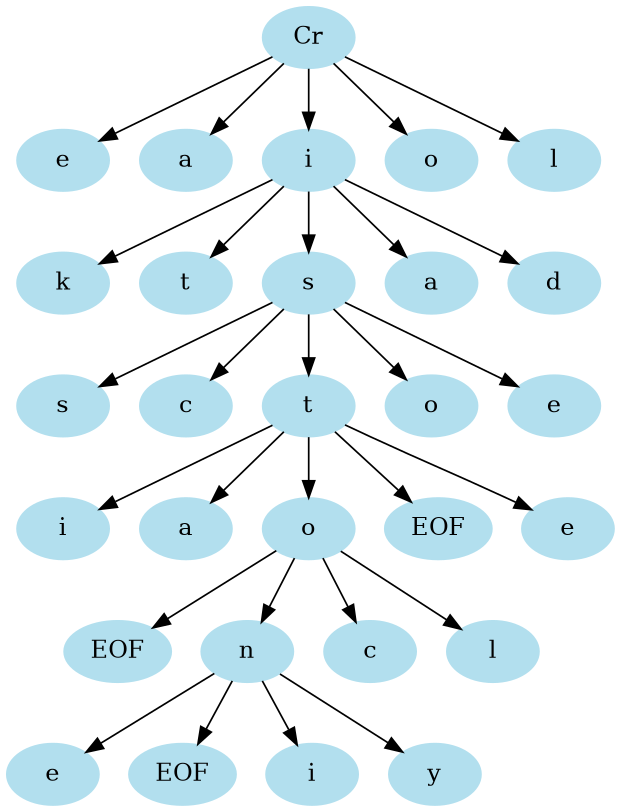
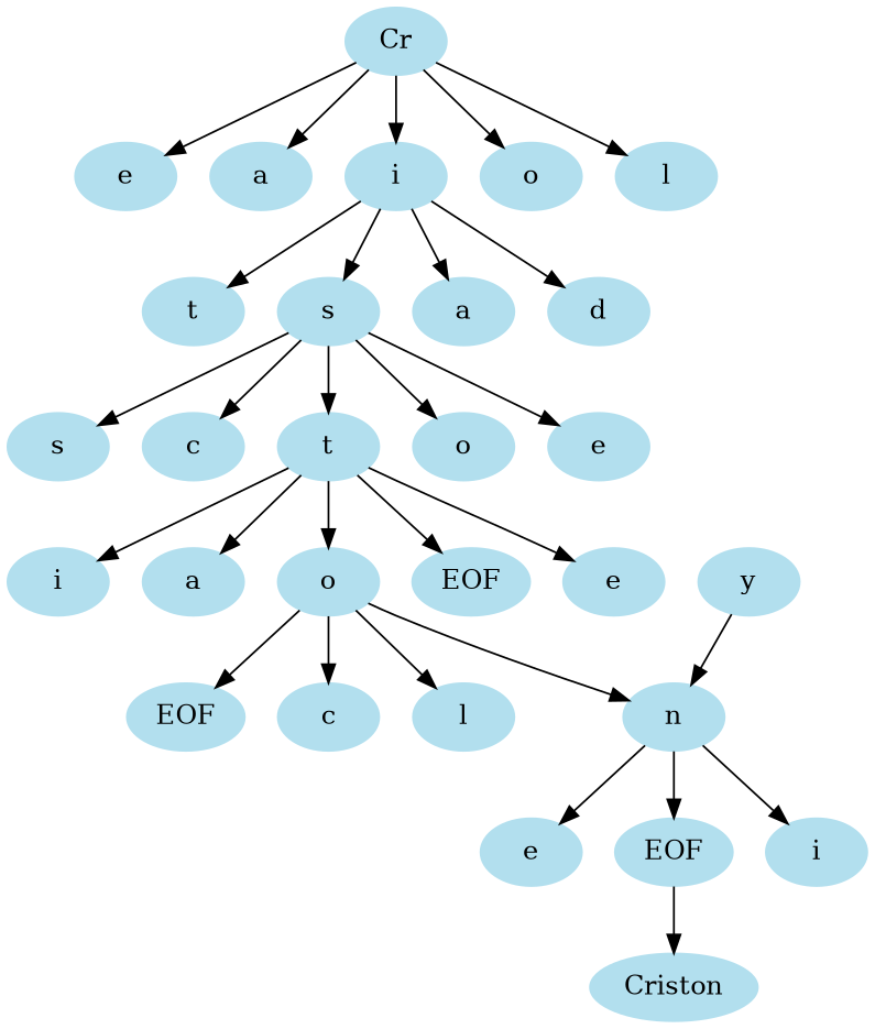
  digraph {
    node [color=lightblue2 style=filled]
    n1 [label=e]
    Cr
    n3 [label=a]
    n4 [label=i]
    n5 [label=o]
    n6 [label=l]
-   n7 [label=k]
    n8 [label=t]
    n9 [label=s]
    n10 [label=a]
    n11 [label=d]
    n12 [label=s]
    n13 [label=c]
    n14 [label=t]
    n15 [label=o]
    n16 [label=e]
    n17 [label=i]
    n18 [label=a]
    n19 [label=o]
    n20 [label=EOF]
    n21 [label=e]
    n22 [label=EOF]
    n23 [label=n]
    n24 [label=c]
    n25 [label=l]
    n26 [label=e]
    n27 [label=EOF]
    n28 [label=i]
    n29 [label=y]
+   Criston
    Cr -> n1
    Cr -> n3
    Cr -> n4
    Cr -> n5
    Cr -> n6
-   n4 -> n7
    n4 -> n8
    n4 -> n9
    n4 -> n10
    n4 -> n11
    n9 -> n12
    n9 -> n13
    n9 -> n14
    n9 -> n15
    n9 -> n16
    n14 -> n17
    n14 -> n18
    n14 -> n19
    n14 -> n20
    n14 -> n21
    n19 -> n22
    n19 -> n23
    n19 -> n24
    n19 -> n25
    n23 -> n26
    n23 -> n27
    n23 -> n28
-   n23 -> n29
+   n29 -> n23
+   n27 -> Criston
  }
